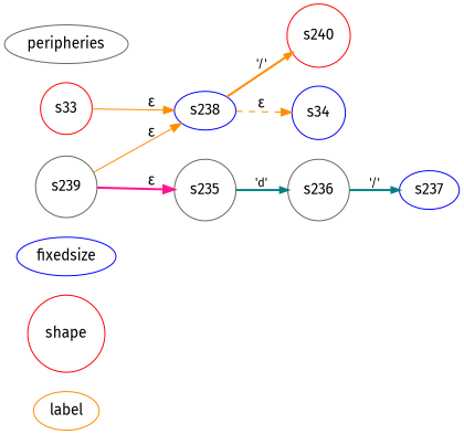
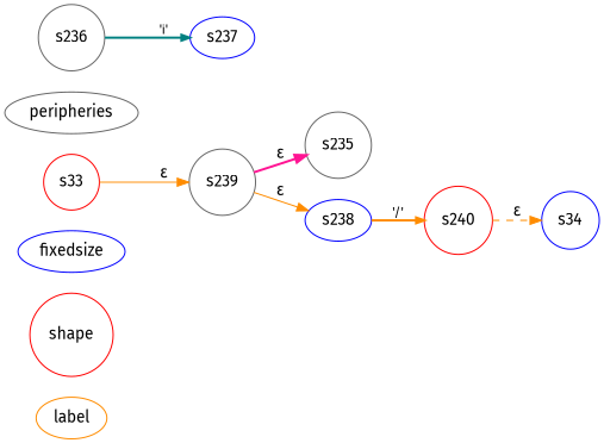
  digraph {
    fontname="Fira Sans"
    rankdir=LR
    node [color=blue fontname="Fira Sans" shape=circle]
    edge [color=darkorange fontname="Fira Sans" style=bold]
    label [color=darkorange shape=ellipse]
    shape [color=red]
    fixedsize [shape=ellipse]
    s240 [color=red]
    s34
    peripheries [color=gray40 shape=ellipse]
    s33 [color=red]
    s239 [color=gray40]
    s235 [color=gray40]
    s238 [shape=ellipse]
    s236 [color=gray40]
    s237 [shape=ellipse]
-   s238 -> s34 [label="&epsilon;" style=dashed]
-   s33 -> s238 [label="&epsilon;" style=solid]
+   s240 -> s34 [label="&epsilon;" style=dashed]
+   s33 -> s239 [label="&epsilon;" style=solid]
    s239 -> s235 [color=deeppink label="&epsilon;" tailport=p0]
    s239 -> s238 [label="&epsilon;" style=solid tailport=p1]
-   s235 -> s236 [arrowhead=normal arrowsize=.7 color=teal fontsize=11 label="'d'"]
    s238 -> s240 [arrowhead=normal arrowsize=.7 fontsize=11 label="'/'"]
-   s236 -> s237 [arrowhead=normal arrowsize=.7 color=teal fontsize=11 label="'/'"]
+   s236 -> s237 [arrowhead=normal arrowsize=.7 color=teal fontsize=11 label="'i'"]
  }
